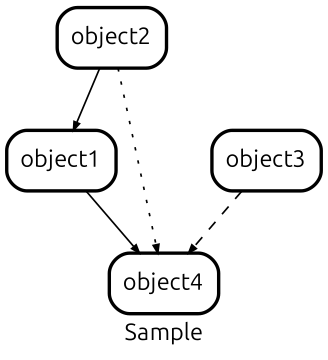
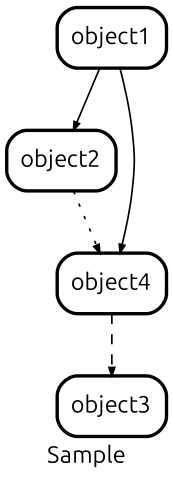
  digraph {
    fontname=Ubuntu
    label=Sample
    style=rounded
    node [fillcolor="#ffffff" fontname=Ubuntu penwidth=2 shape=Mrecord style=filled]
    edge [arrowsize=0.5 fontname=Ubuntu]
    object1
    object2
    object4
    object3
-   object2 -> object1
+   object1 -> object2
    object1 -> object4
    object2 -> object4 [style=dotted]
-   object3 -> object4 [style=dashed]
+   object4 -> object3 [style=dashed]
  }
